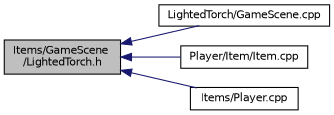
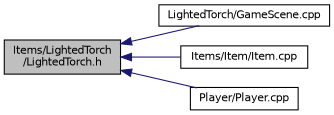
  digraph {
    rankdir=LR
    node [color=black fillcolor=white fontname=Helvetica fontsize=10 shape=record style=filled]
    edge [color=midnightblue dir=back fontname=Helvetica fontsize=10 labelfontname=Helvetica labelfontsize=10 style=solid]
-   n1 [fillcolor=grey75 fontcolor=black height=0.2 label="Items/GameScene\l/LightedTorch.h" width=0.4]
+   n1 [fillcolor=grey75 fontcolor=black height=0.2 label="Items/LightedTorch\l/LightedTorch.h" width=0.4]
    n2 [height=0.2 label="LightedTorch/GameScene.cpp" width=0.4]
-   n3 [height=0.2 label="Player/Item/Item.cpp" width=0.4]
-   n4 [height=0.2 label="Items/Player.cpp" width=0.4]
+   n3 [height=0.2 label="Items/Item/Item.cpp" width=0.4]
+   n4 [height=0.2 label="Player/Player.cpp" width=0.4]
    n1 -> n2
    n1 -> n3
    n1 -> n4
  }
